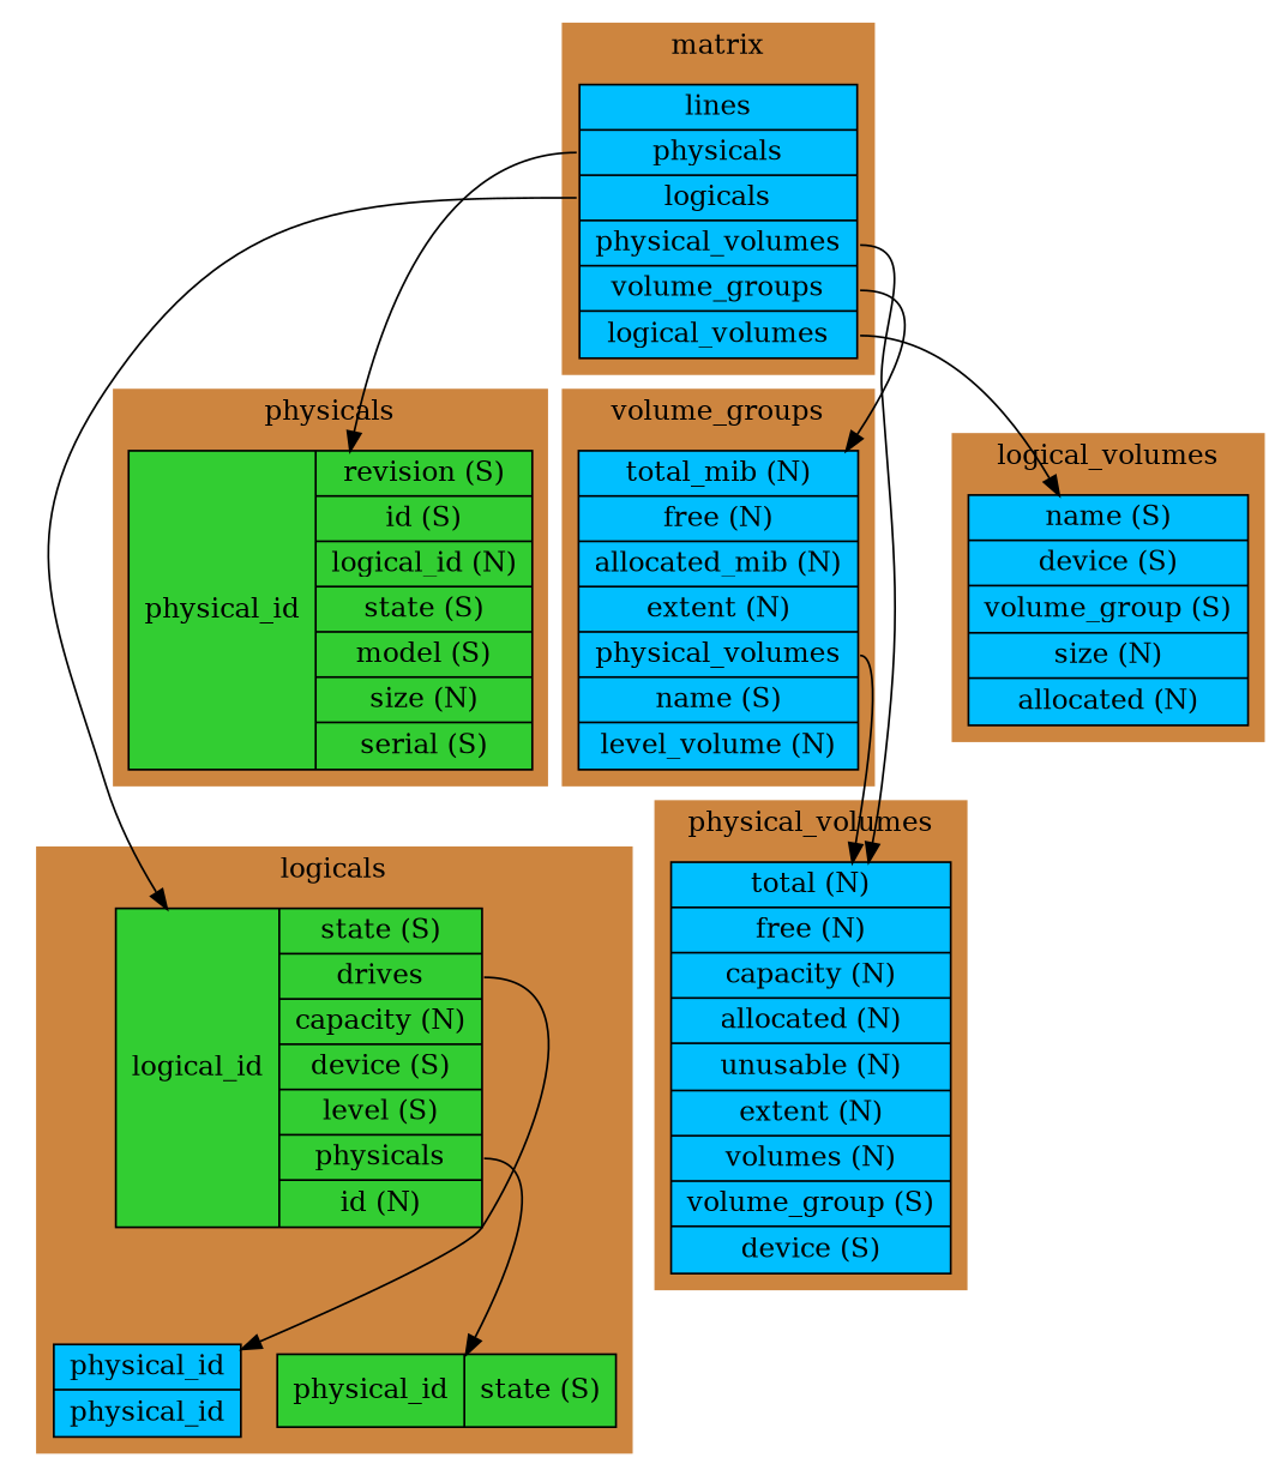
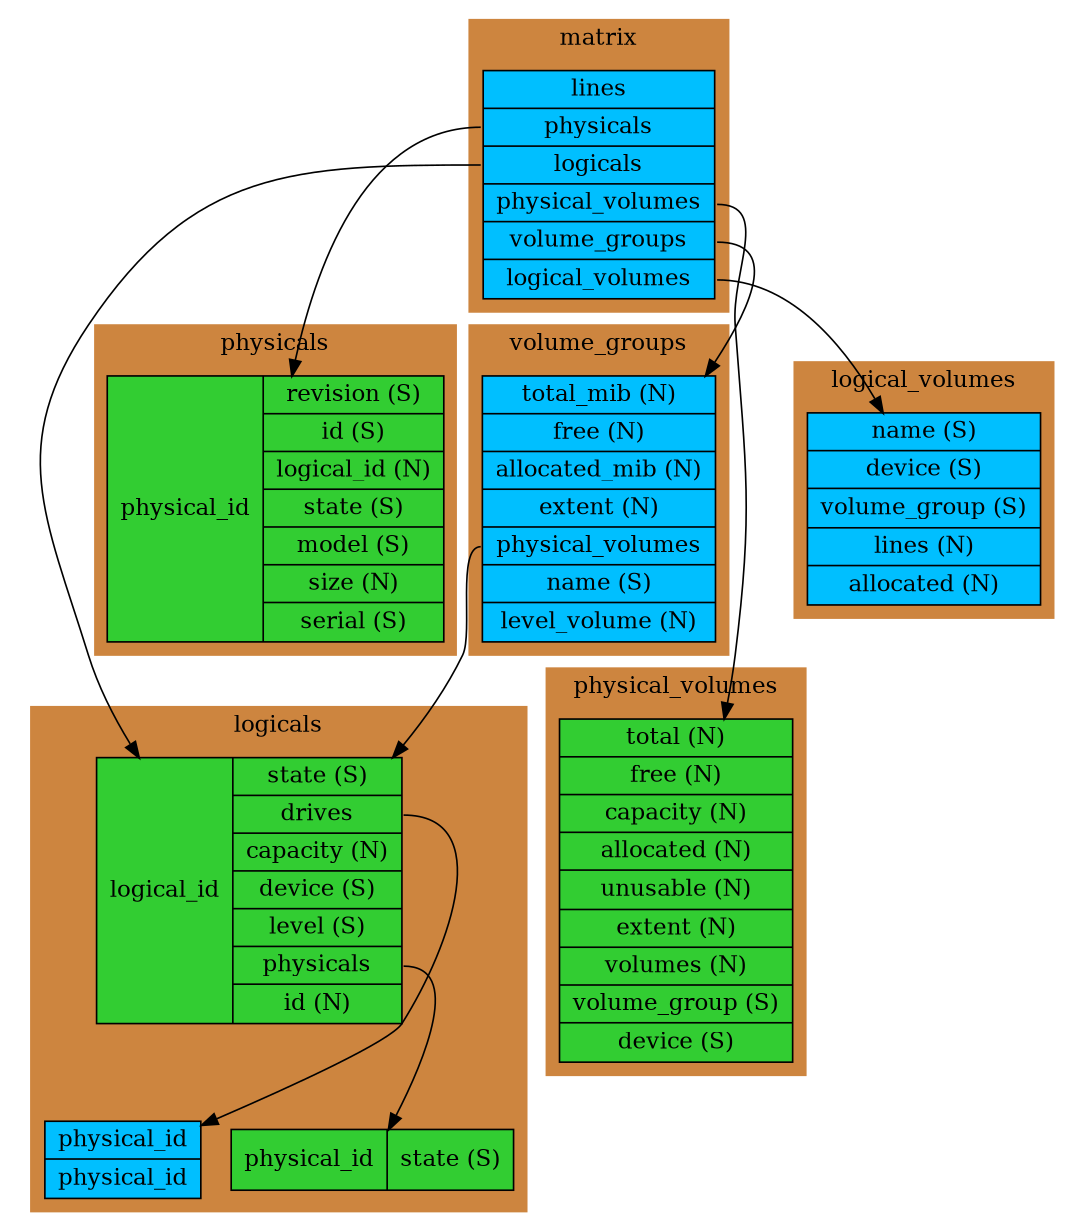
  digraph {
    color=peru
    style=filled
    node [fillcolor=deepskyblue shape=record style=filled]
    edge [tailport=physicals]
    n1 [fillcolor=limegreen label="logical_id | { state (S) | <drives>drives | capacity (N) | device (S) | level (S) | <physicals>physicals | id (N) }"]
    n2 [label="{ physical_id | physical_id }"]
    n3 [fillcolor=limegreen label="physical_id | state (S)"]
    n4 [label="{ <lines>lines | <physicals>physicals | <logicals>logicals | <physical_volumes>physical_volumes | <volume_groups>volume_groups | <logical_volumes>logical_volumes }"]
    n5 [fillcolor=limegreen label="physical_id | { revision (S) | id (S) | logical_id (N) | state (S) | model (S) | size (N) | serial (S) }"]
-   n6 [label="{ total (N) | free (N) | capacity (N) | allocated (N) | unusable (N) | extent (N) | volumes (N) | volume_group (S) | device (S) }"]
+   n6 [fillcolor=limegreen label="{ total (N) | free (N) | capacity (N) | allocated (N) | unusable (N) | extent (N) | volumes (N) | volume_group (S) | device (S) }"]
    n7 [label="{ total_mib (N) | free (N) | allocated_mib (N) | extent (N) | <physical_volumes>physical_volumes | name (S) | level_volume (N) }"]
-   n8 [label="{ name (S) | device (S) | volume_group (S) | size (N) | allocated (N) }"]
+   n8 [label="{ name (S) | device (S) | volume_group (S) | lines (N) | allocated (N) }"]
    subgraph cluster_1 {
      label=logicals
      n1
      n2
      n3
    }
    subgraph cluster_2 {
      label=matrix
      n4
    }
    subgraph cluster_3 {
      label=physicals
      n5
    }
    subgraph cluster_4 {
      label=physical_volumes
      n6
    }
    subgraph cluster_5 {
      label=volume_groups
      n7
    }
    subgraph cluster_6 {
      label=logical_volumes
      n8
    }
    n1 -> n2 [tailport=drives]
    n1 -> n3
    n4 -> n1 [tailport=logicals]
    n4 -> n5
    n4 -> n6 [tailport=physical_volumes]
    n4 -> n7 [tailport=volume_groups]
    n4 -> n8 [tailport=logical_volumes]
-   n7 -> n6 [tailport=physical_volumes]
+   n7 -> n1 [tailport=physical_volumes]
  }
